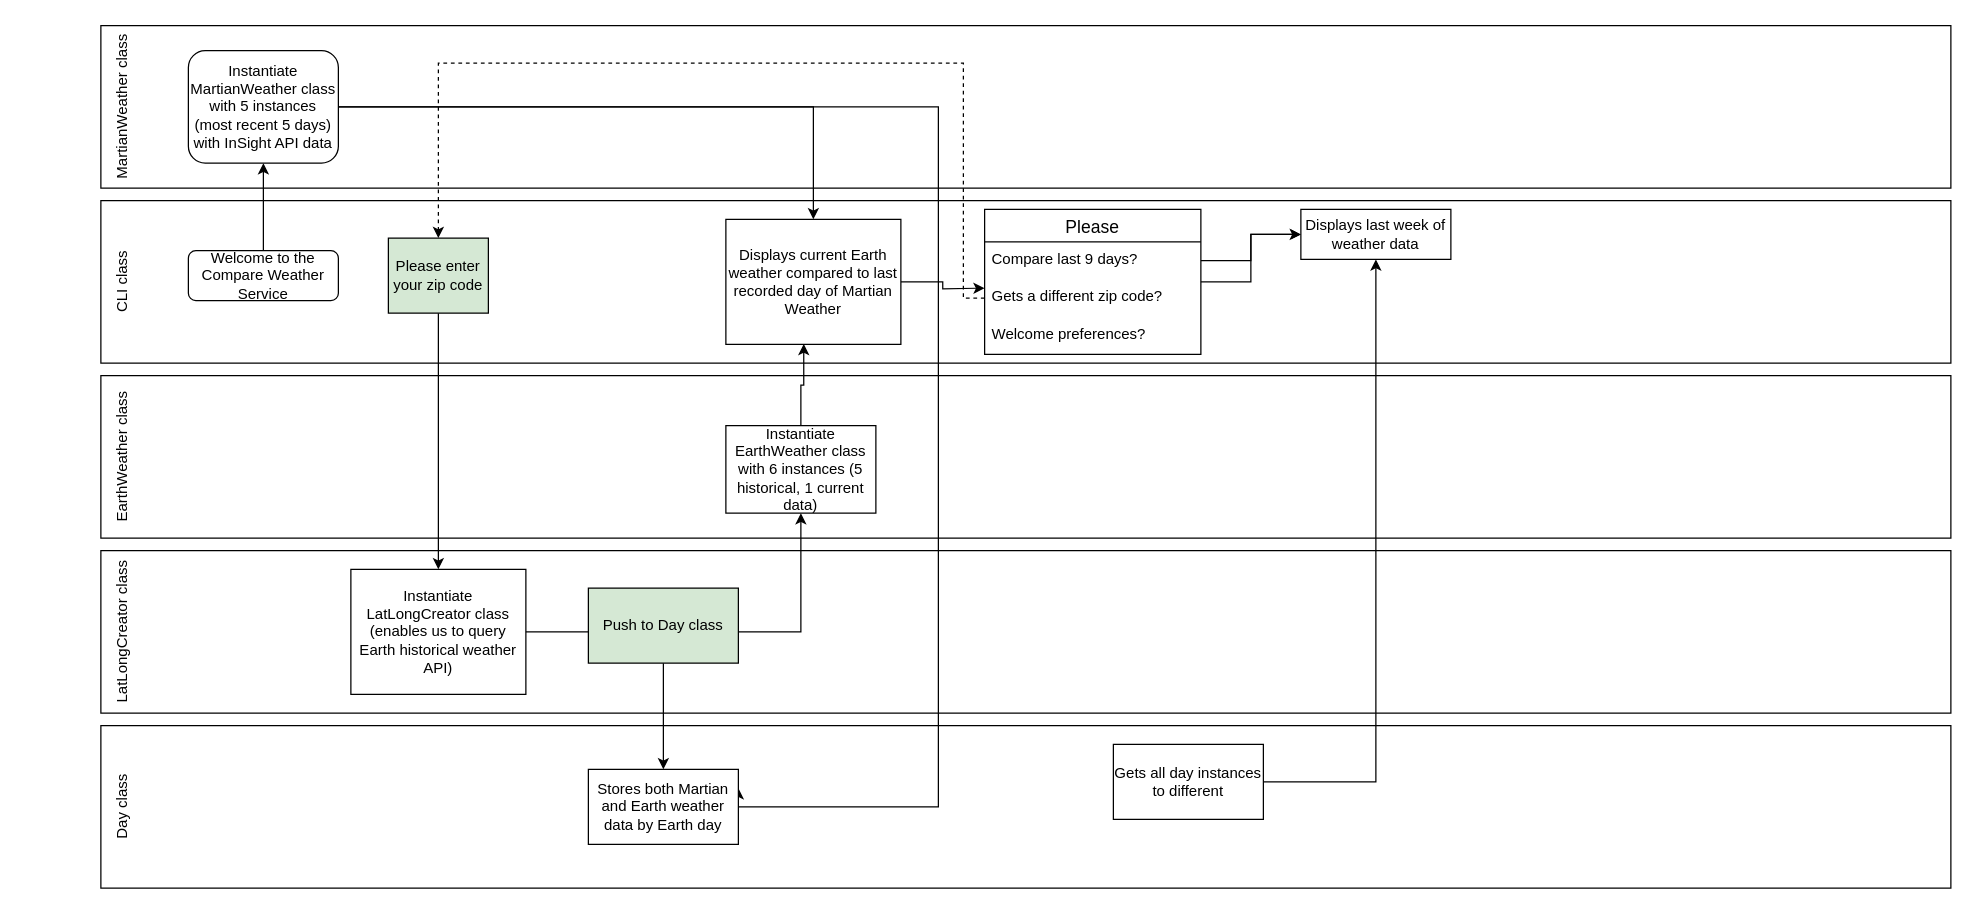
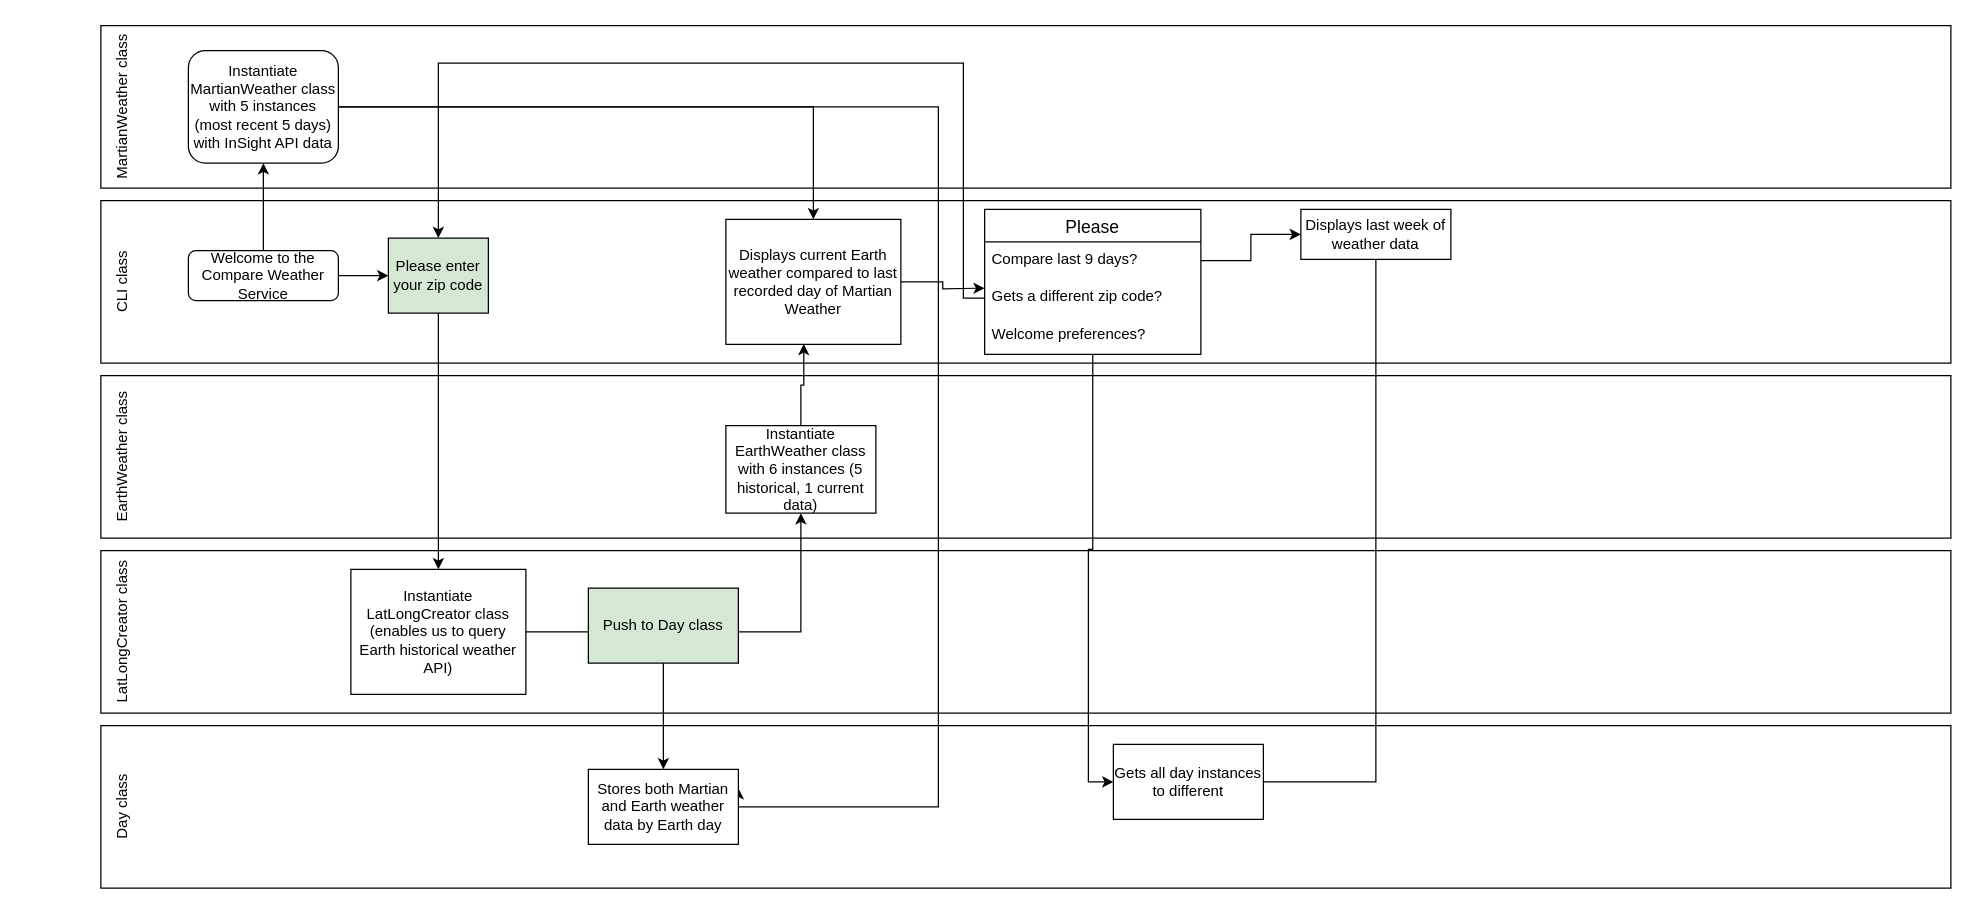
  <mxCell id="0" />
  <mxCell id="1" parent="0" />
  <mxCell id="2" value="" style="rounded=0;whiteSpace=wrap;html=1;" vertex="1" parent="1"><mxGeometry y="580" width="1480" height="130" as="geometry" x="80" /></mxCell>
  <mxCell id="3" value="" style="rounded=0;whiteSpace=wrap;html=1;" vertex="1" parent="1"><mxGeometry y="440" width="1480" height="130" as="geometry" x="80" /></mxCell>
  <mxCell id="4" value="LatLongCreator class" style="text;html=1;strokeColor=none;fillColor=none;align=center;verticalAlign=middle;whiteSpace=wrap;rounded=0;rotation=270;" vertex="1" parent="1"><mxGeometry x="20" y="495" width="155" height="20" as="geometry" /></mxCell>
  <mxCell id="5" value="Day class" style="text;html=1;strokeColor=none;fillColor=none;align=center;verticalAlign=middle;whiteSpace=wrap;rounded=0;rotation=270;" vertex="1" parent="1"><mxGeometry x="20" y="635" width="155" height="20" as="geometry" /></mxCell>
  <mxCell id="6" value="" style="rounded=0;whiteSpace=wrap;html=1;" vertex="1" parent="1"><mxGeometry y="300" width="1480" height="130" as="geometry" x="80" /></mxCell>
  <mxCell id="7" value="EarthWeather class" style="text;html=1;strokeColor=none;fillColor=none;align=center;verticalAlign=middle;whiteSpace=wrap;rounded=0;rotation=270;" vertex="1" parent="1"><mxGeometry x="20" y="355" width="155" height="20" as="geometry" /></mxCell>
  <mxCell id="8" value="" style="rounded=0;whiteSpace=wrap;html=1;" vertex="1" parent="1"><mxGeometry y="160" width="1480" height="130" as="geometry" x="80" /></mxCell>
  <mxCell id="9" value="CLI class" style="text;html=1;strokeColor=none;fillColor=none;align=center;verticalAlign=middle;whiteSpace=wrap;rounded=0;rotation=270;" vertex="1" parent="1"><mxGeometry x="20" y="215" width="155" height="20" as="geometry" /></mxCell>
  <mxCell id="10" value="" style="rounded=0;whiteSpace=wrap;html=1;" vertex="1" parent="1"><mxGeometry y="20" width="1480" height="130" as="geometry" x="80" /></mxCell>
+ <mxCell id="11" style="edgeStyle=orthogonalEdgeStyle;rounded=0;orthogonalLoop=1;jettySize=auto;html=1;exitX=1;exitY=0.5;exitDx=0;exitDy=0;" edge="1" parent="1" source="13" target="15"><mxGeometry relative="1" as="geometry" /></mxCell>
  <mxCell id="12" style="edgeStyle=orthogonalEdgeStyle;rounded=0;orthogonalLoop=1;jettySize=auto;html=1;exitX=0.5;exitY=0;exitDx=0;exitDy=0;entryX=0.5;entryY=1;entryDx=0;entryDy=0;" edge="1" parent="1" source="13" target="20"><mxGeometry relative="1" as="geometry" /></mxCell>
  <mxCell id="13" value="Welcome to the Compare Weather Service" style="rounded=1;whiteSpace=wrap;html=1;fontSize=12;glass=0;strokeWidth=1;shadow=0;" parent="1" vertex="1"><mxGeometry x="150" y="200" width="120" height="40" as="geometry" /></mxCell>
  <mxCell id="14" style="edgeStyle=orthogonalEdgeStyle;rounded=0;orthogonalLoop=1;jettySize=auto;html=1;exitX=0.5;exitY=1;exitDx=0;exitDy=0;" edge="1" parent="1" source="15" target="17"><mxGeometry relative="1" as="geometry" /></mxCell>
  <mxCell id="15" value="Please enter your zip code" style="rounded=0;whiteSpace=wrap;html=1;fillColor=#d5e8d4;" parent="1" vertex="1"><mxGeometry x="310" y="190" width="80" height="60" as="geometry" /></mxCell>
  <mxCell id="16" style="edgeStyle=orthogonalEdgeStyle;rounded=0;orthogonalLoop=1;jettySize=auto;html=1;exitX=0.5;exitY=1;exitDx=0;exitDy=0;" parent="1" edge="1"><mxGeometry relative="1" as="geometry"><mxPoint x="380" y="390" as="sourcePoint" /><mxPoint x="380" y="390" as="targetPoint" /></mxGeometry></mxCell>
  <mxCell id="17" value="Instantiate LatLongCreator class (enables us to query Earth historical weather API)" style="rounded=0;whiteSpace=wrap;html=1;" vertex="1" parent="1"><mxGeometry x="280" y="455" width="140" height="100" as="geometry" /></mxCell>
  <mxCell id="18" style="edgeStyle=orthogonalEdgeStyle;rounded=0;orthogonalLoop=1;jettySize=auto;html=1;exitX=1;exitY=0.5;exitDx=0;exitDy=0;entryX=0.5;entryY=0;entryDx=0;entryDy=0;" edge="1" parent="1" source="20" target="24"><mxGeometry relative="1" as="geometry"><mxPoint x="670" y="150" as="targetPoint" /></mxGeometry></mxCell>
  <mxCell id="19" style="edgeStyle=orthogonalEdgeStyle;rounded=0;orthogonalLoop=1;jettySize=auto;html=1;entryX=1;entryY=0.25;entryDx=0;entryDy=0;" edge="1" parent="1" source="20" target="29"><mxGeometry relative="1" as="geometry"><Array as="points"><mxPoint x="750" y="85" /><mxPoint x="750" y="645" /><mxPoint x="590" y="645" /></Array></mxGeometry></mxCell>
  <mxCell id="20" value="Instantiate MartianWeather class with 5 instances (most recent 5 days) with InSight API data" style="rounded=1;whiteSpace=wrap;html=1;" vertex="1" parent="1"><mxGeometry x="150" y="40" width="120" height="90" as="geometry" /></mxCell>
  <mxCell id="21" style="edgeStyle=orthogonalEdgeStyle;rounded=0;orthogonalLoop=1;jettySize=auto;html=1;exitX=0.5;exitY=0;exitDx=0;exitDy=0;entryX=0.445;entryY=0.996;entryDx=0;entryDy=0;entryPerimeter=0;" edge="1" parent="1" source="22" target="24"><mxGeometry relative="1" as="geometry" /></mxCell>
  <mxCell id="22" value="Instantiate EarthWeather class with 6 instances (5 historical, 1 current data)" style="rounded=0;whiteSpace=wrap;html=1;" vertex="1" parent="1"><mxGeometry x="580" y="340" width="120" height="70" as="geometry" /></mxCell>
  <mxCell id="23" style="edgeStyle=orthogonalEdgeStyle;rounded=0;orthogonalLoop=1;jettySize=auto;html=1;" edge="1" parent="1" source="24"><mxGeometry relative="1" as="geometry"><mxPoint x="787" y="230" as="targetPoint" /></mxGeometry></mxCell>
  <mxCell id="24" value="Displays current Earth weather compared to last recorded day of Martian Weather" style="rounded=0;whiteSpace=wrap;html=1;" vertex="1" parent="1"><mxGeometry x="580" y="175" width="140" height="100" as="geometry" /></mxCell>
  <mxCell id="25" value="MartianWeather class" style="text;html=1;strokeColor=none;fillColor=none;align=center;verticalAlign=middle;whiteSpace=wrap;rounded=0;rotation=270;" vertex="1" parent="1"><mxGeometry x="20" y="75" width="155" height="20" as="geometry" /></mxCell>
  <mxCell id="26" style="edgeStyle=orthogonalEdgeStyle;rounded=0;orthogonalLoop=1;jettySize=auto;html=1;" edge="1" parent="1" source="17" target="22"><mxGeometry relative="1" as="geometry" /></mxCell>
  <mxCell id="27" style="edgeStyle=orthogonalEdgeStyle;rounded=0;orthogonalLoop=1;jettySize=auto;html=1;entryX=0.5;entryY=0;entryDx=0;entryDy=0;" edge="1" parent="1" source="28" target="29"><mxGeometry relative="1" as="geometry" /></mxCell>
  <mxCell id="28" value="Push to Day class" style="rounded=0;whiteSpace=wrap;html=1;fillColor=#d5e8d4;" vertex="1" parent="1"><mxGeometry x="470" y="470" width="120" height="60" as="geometry" /></mxCell>
  <mxCell id="29" value="Stores both Martian and Earth weather data by Earth day" style="rounded=0;whiteSpace=wrap;html=1;" vertex="1" parent="1"><mxGeometry x="470" y="615" width="120" height="60" as="geometry" /></mxCell>
  <mxCell id="30" value="Displays last week of weather data" style="rounded=0;whiteSpace=wrap;html=1;" vertex="1" parent="1"><mxGeometry x="1040" y="167" width="120" height="40" as="geometry" /></mxCell>
- <mxCell id="31" style="edgeStyle=orthogonalEdgeStyle;rounded=0;orthogonalLoop=1;jettySize=auto;html=1;" edge="1" parent="1" source="32" target="30"><mxGeometry relative="1" as="geometry" /></mxCell>
+ <mxCell id="31" style="edgeStyle=orthogonalEdgeStyle;rounded=0;orthogonalLoop=1;jettySize=auto;html=1;entryX=0;entryY=0.5;entryDx=0;entryDy=0;" edge="1" parent="1" source="32" target="38"><mxGeometry relative="1" as="geometry" /></mxCell>
  <mxCell id="32" value="Please" style="swimlane;fontStyle=0;childLayout=stackLayout;horizontal=1;startSize=26;horizontalStack=0;resizeParent=1;resizeParentMax=0;resizeLast=0;collapsible=1;marginBottom=0;align=center;fontSize=14;" vertex="1" parent="1"><mxGeometry x="787" y="167" width="173" height="116" as="geometry" /></mxCell>
  <mxCell id="33" value="Compare last 9 days?" style="text;strokeColor=none;fillColor=none;spacingLeft=4;spacingRight=4;overflow=hidden;rotatable=0;points=[[0,0.5],[1,0.5]];portConstraint=eastwest;fontSize=12;" vertex="1" parent="32"><mxGeometry y="26" width="173" height="30" as="geometry" /></mxCell>
  <mxCell id="34" value="Gets a different zip code?" style="text;strokeColor=none;fillColor=none;spacingLeft=4;spacingRight=4;overflow=hidden;rotatable=0;points=[[0,0.5],[1,0.5]];portConstraint=eastwest;fontSize=12;" vertex="1" parent="32"><mxGeometry y="56" width="173" height="30" as="geometry" /></mxCell>
  <mxCell id="35" value="Welcome preferences?" style="text;strokeColor=none;fillColor=none;spacingLeft=4;spacingRight=4;overflow=hidden;rotatable=0;points=[[0,0.5],[1,0.5]];portConstraint=eastwest;fontSize=12;" vertex="1" parent="32"><mxGeometry y="86" width="173" height="30" as="geometry" /></mxCell>
- <mxCell id="36" style="edgeStyle=orthogonalEdgeStyle;rounded=0;orthogonalLoop=1;jettySize=auto;html=1;exitX=1;exitY=0.5;exitDx=0;exitDy=0;entryX=0;entryY=0.5;entryDx=0;entryDy=0;endArrow=open;" edge="1" parent="1" source="33" target="30"><mxGeometry relative="1" as="geometry" /></mxCell>
- <mxCell id="37" style="edgeStyle=orthogonalEdgeStyle;rounded=0;orthogonalLoop=1;jettySize=auto;html=1;entryX=0.5;entryY=1;entryDx=0;entryDy=0;" edge="1" parent="1" source="38" target="30"><mxGeometry relative="1" as="geometry" /></mxCell>
+ <mxCell id="36" style="edgeStyle=orthogonalEdgeStyle;rounded=0;orthogonalLoop=1;jettySize=auto;html=1;exitX=1;exitY=0.5;exitDx=0;exitDy=0;entryX=0;entryY=0.5;entryDx=0;entryDy=0;" edge="1" parent="1" source="33" target="30"><mxGeometry relative="1" as="geometry" /></mxCell>
+ <mxCell id="37" style="edgeStyle=orthogonalEdgeStyle;rounded=0;orthogonalLoop=1;jettySize=auto;html=1;entryX=0.5;entryY=1;entryDx=0;entryDy=0;endArrow=none;" edge="1" parent="1" source="38" target="30"><mxGeometry relative="1" as="geometry" /></mxCell>
  <mxCell id="38" value="Gets all day instances to different" style="rounded=0;whiteSpace=wrap;html=1;" vertex="1" parent="1"><mxGeometry x="890" y="595" width="120" height="60" as="geometry" /></mxCell>
- <mxCell id="39" style="edgeStyle=orthogonalEdgeStyle;rounded=0;orthogonalLoop=1;jettySize=auto;html=1;dashed=1;" edge="1" parent="1" source="34" target="15"><mxGeometry relative="1" as="geometry"><Array as="points"><mxPoint x="770" y="238" /><mxPoint x="770" y="50" /><mxPoint x="350" y="50" /></Array></mxGeometry></mxCell>
+ <mxCell id="39" style="edgeStyle=orthogonalEdgeStyle;rounded=0;orthogonalLoop=1;jettySize=auto;html=1;" edge="1" parent="1" source="34" target="15"><mxGeometry relative="1" as="geometry"><Array as="points"><mxPoint x="770" y="238" /><mxPoint x="770" y="50" /><mxPoint x="350" y="50" /></Array></mxGeometry></mxCell>
